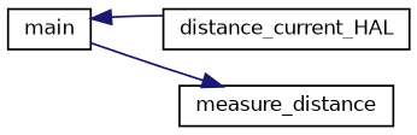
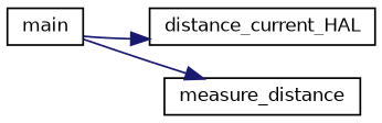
  digraph {
    rankdir=RL
    node [color=black fillcolor=white fontname=Helvetica fontsize=10 shape=record style=filled]
    edge [color=midnightblue dir=back fontname=Helvetica fontsize=10 labelfontname=Helvetica labelfontsize=10 style=solid]
    n1 [height=0.2 label=distance_current_HAL width=0.4]
    n2 [height=0.2 label=main width=0.4]
    n3 [height=0.2 label=measure_distance width=0.4]
-   n2 -> n1
+   n1 -> n2
    n3 -> n2
  }
